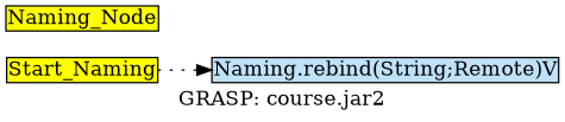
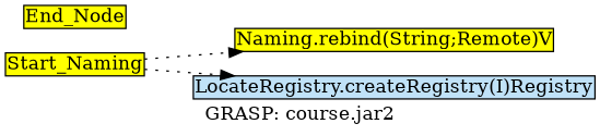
  digraph {
    label="GRASP: course.jar2"
    rankdir=LR
    node [fillcolor=yellow margin=0.02 shape=box style=filled]
    edge [color=black style=dotted]
    n1 [height=0 label=Start_Naming width=0]
-   "Naming.rebind(String;Remote)V" [fillcolor="#c0e2f8" height=0 width=0]
-   End_Node [height=0 width=0 label=Naming_Node]
+   "Naming.rebind(String;Remote)V" [height=0 width=0]
+   "LocateRegistry.createRegistry(I)Registry" [fillcolor="#c0e2f8" height=0 width=0]
+   End_Node [height=0 width=0]
    n1 -> "Naming.rebind(String;Remote)V"
+   n1 -> "LocateRegistry.createRegistry(I)Registry"
  }
